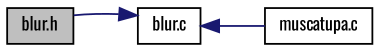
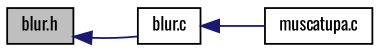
  digraph {
    fontname=Oswald
    rankdir=LR
    node [color=black fillcolor=white fontname=Oswald fontsize=10 shape=record style=filled]
    edge [color=midnightblue dir=back fontname=Oswald fontsize=10 labelfontname=Helvetica labelfontsize=10 style=solid]
    n1 [fillcolor=grey75 fontcolor=black height=0.2 label="blur.h" width=0.4]
    n2 [height=0.2 label="blur.c" width=0.4]
    n3 [height=0.2 label="muscatupa.c" width=0.4]
-   n2 -> n1
+   n1 -> n2
    n2 -> n3
  }
